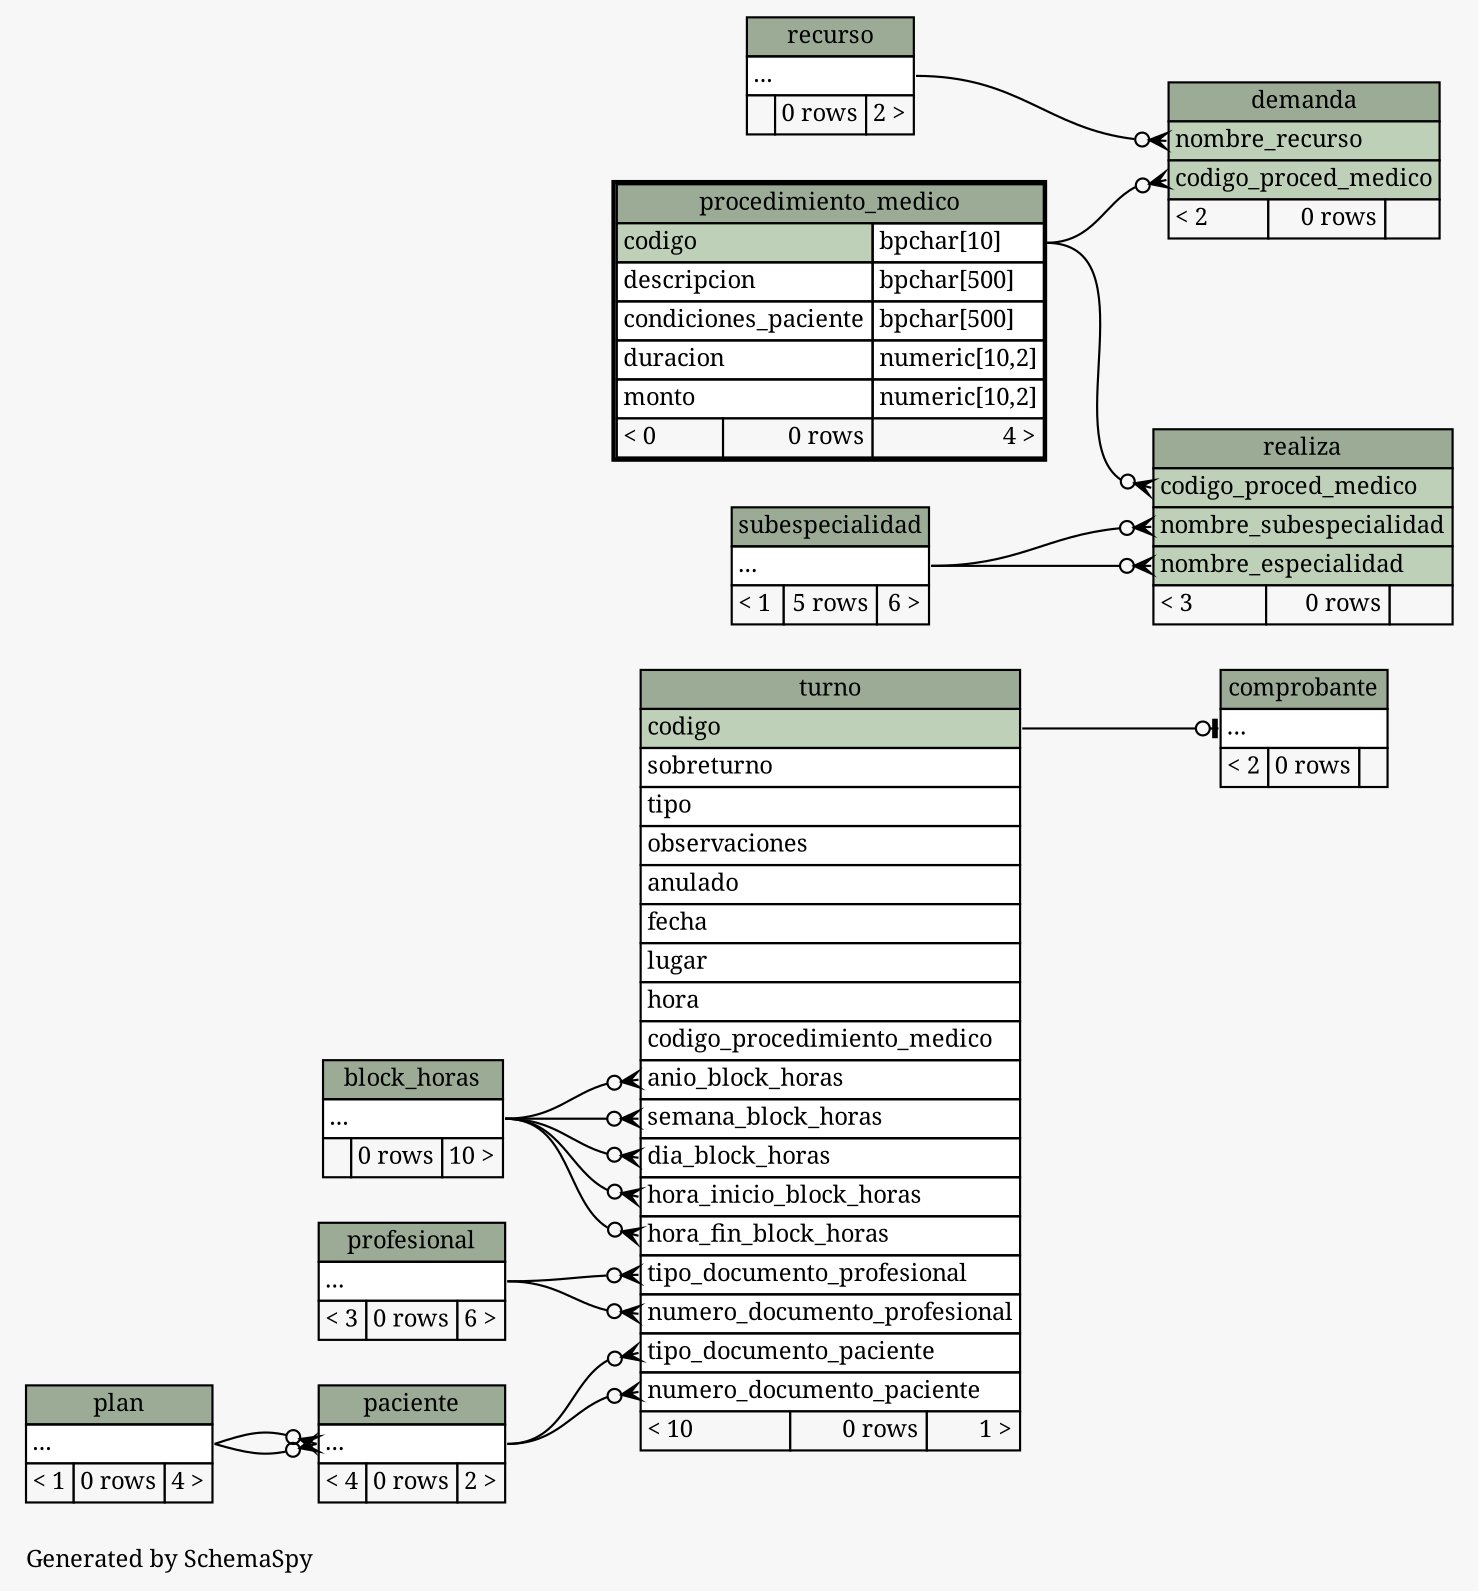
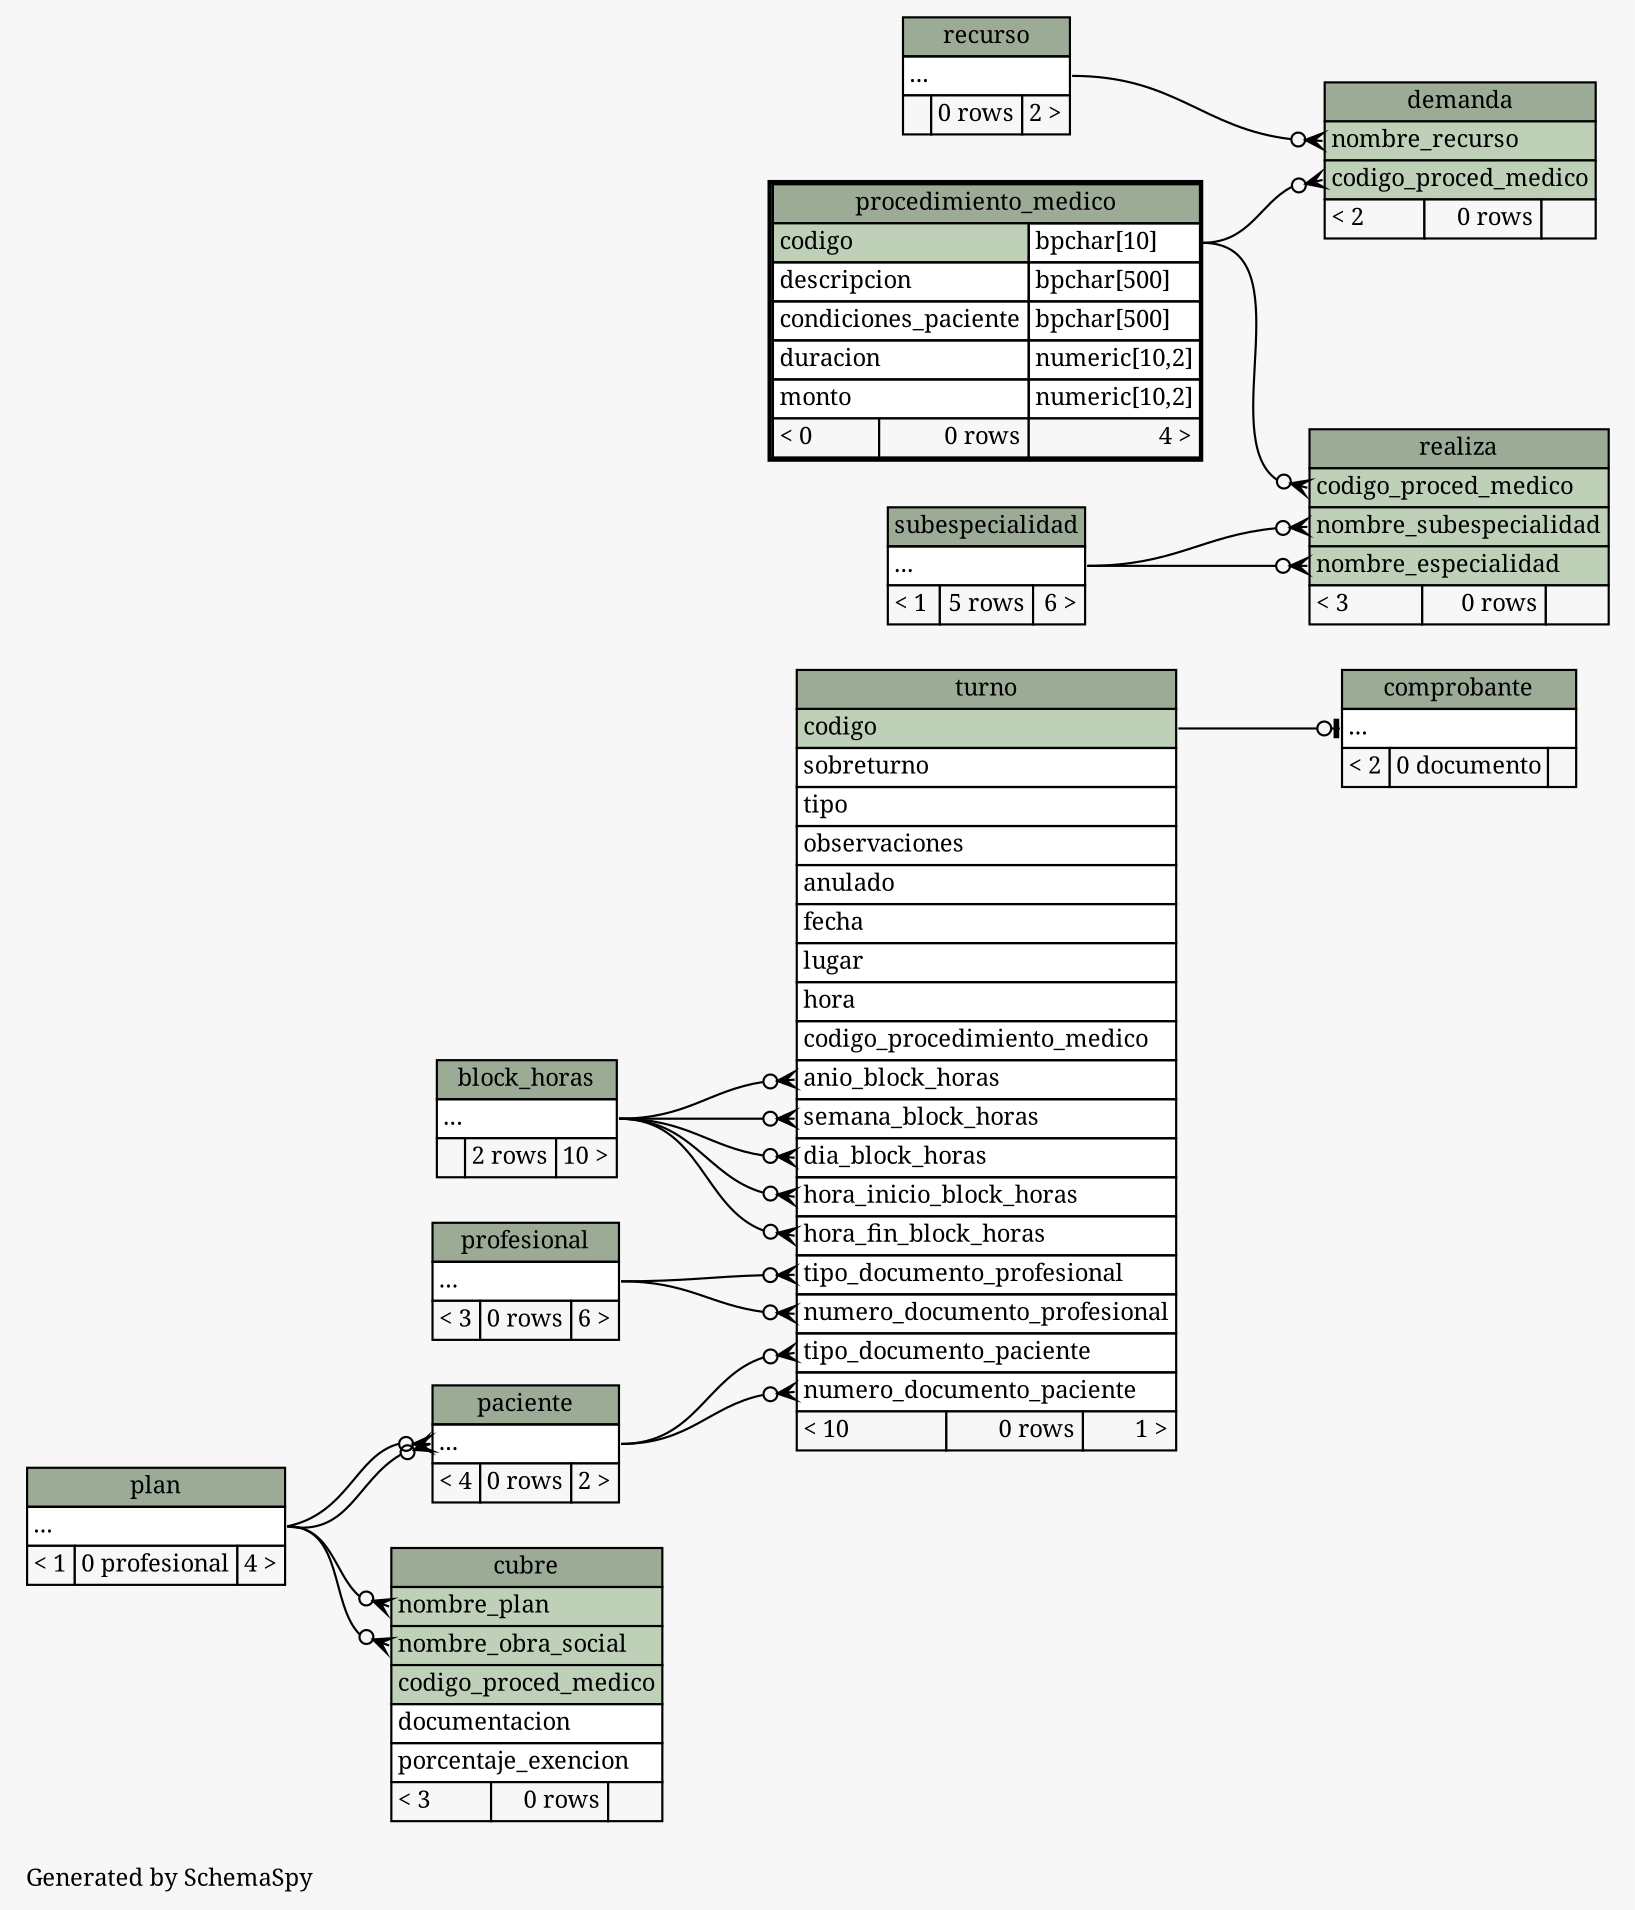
  digraph {
    bgcolor="#f7f7f7"
    fontname="Noto Serif"
    fontsize=11
    label="\nGenerated by SchemaSpy"
    labeljust=l
    nodesep=0.18
    rankdir=RL
    ranksep=0.46
    node [fontname="Noto Serif" fontsize=11 shape=plaintext]
    edge [arrowhead=none arrowsize=0.8 arrowtail=crowodot dir=back fontname="Noto Serif" headport="elipses:e" tailport="elipses:w"]
-   n1 [label=<     <TABLE BORDER="0" CELLBORDER="1" CELLSPACING="0" BGCOLOR="#ffffff">       <TR><TD COLSPAN="3" BGCOLOR="#9bab96" ALIGN="CENTER">comprobante</TD></TR>       <TR><TD PORT="elipses" COLSPAN="3" ALIGN="LEFT">...</TD></TR>       <TR><TD ALIGN="LEFT" BGCOLOR="#f7f7f7">&lt; 2</TD><TD ALIGN="RIGHT" BGCOLOR="#f7f7f7">0 rows</TD><TD ALIGN="RIGHT" BGCOLOR="#f7f7f7">  </TD></TR>     </TABLE>>]
+   n1 [label=<     <TABLE BORDER="0" CELLBORDER="1" CELLSPACING="0" BGCOLOR="#ffffff">       <TR><TD COLSPAN="3" BGCOLOR="#9bab96" ALIGN="CENTER">comprobante</TD></TR>       <TR><TD PORT="elipses" COLSPAN="3" ALIGN="LEFT">...</TD></TR>       <TR><TD ALIGN="LEFT" BGCOLOR="#f7f7f7">&lt; 2</TD><TD ALIGN="RIGHT" BGCOLOR="#f7f7f7">0 documento</TD><TD ALIGN="RIGHT" BGCOLOR="#f7f7f7">  </TD></TR>     </TABLE>>]
    n2 [label=<     <TABLE BORDER="0" CELLBORDER="1" CELLSPACING="0" BGCOLOR="#ffffff">       <TR><TD COLSPAN="3" BGCOLOR="#9bab96" ALIGN="CENTER">turno</TD></TR>       <TR><TD PORT="codigo" COLSPAN="3" BGCOLOR="#bed1b8" ALIGN="LEFT">codigo</TD></TR>       <TR><TD PORT="sobreturno" COLSPAN="3" ALIGN="LEFT">sobreturno</TD></TR>       <TR><TD PORT="tipo" COLSPAN="3" ALIGN="LEFT">tipo</TD></TR>       <TR><TD PORT="observaciones" COLSPAN="3" ALIGN="LEFT">observaciones</TD></TR>       <TR><TD PORT="anulado" COLSPAN="3" ALIGN="LEFT">anulado</TD></TR>       <TR><TD PORT="fecha" COLSPAN="3" ALIGN="LEFT">fecha</TD></TR>       <TR><TD PORT="lugar" COLSPAN="3" ALIGN="LEFT">lugar</TD></TR>       <TR><TD PORT="hora" COLSPAN="3" ALIGN="LEFT">hora</TD></TR>       <TR><TD PORT="codigo_procedimiento_medico" COLSPAN="3" ALIGN="LEFT">codigo_procedimiento_medico</TD></TR>       <TR><TD PORT="anio_block_horas" COLSPAN="3" ALIGN="LEFT">anio_block_horas</TD></TR>       <TR><TD PORT="semana_block_horas" COLSPAN="3" ALIGN="LEFT">semana_block_horas</TD></TR>       <TR><TD PORT="dia_block_horas" COLSPAN="3" ALIGN="LEFT">dia_block_horas</TD></TR>       <TR><TD PORT="hora_inicio_block_horas" COLSPAN="3" ALIGN="LEFT">hora_inicio_block_horas</TD></TR>       <TR><TD PORT="hora_fin_block_horas" COLSPAN="3" ALIGN="LEFT">hora_fin_block_horas</TD></TR>       <TR><TD PORT="tipo_documento_profesional" COLSPAN="3" ALIGN="LEFT">tipo_documento_profesional</TD></TR>       <TR><TD PORT="numero_documento_profesional" COLSPAN="3" ALIGN="LEFT">numero_documento_profesional</TD></TR>       <TR><TD PORT="tipo_documento_paciente" COLSPAN="3" ALIGN="LEFT">tipo_documento_paciente</TD></TR>       <TR><TD PORT="numero_documento_paciente" COLSPAN="3" ALIGN="LEFT">numero_documento_paciente</TD></TR>       <TR><TD ALIGN="LEFT" BGCOLOR="#f7f7f7">&lt; 10</TD><TD ALIGN="RIGHT" BGCOLOR="#f7f7f7">0 rows</TD><TD ALIGN="RIGHT" BGCOLOR="#f7f7f7">1 &gt;</TD></TR>     </TABLE>>]
    n3 [label=<     <TABLE BORDER="0" CELLBORDER="1" CELLSPACING="0" BGCOLOR="#ffffff">       <TR><TD COLSPAN="3" BGCOLOR="#9bab96" ALIGN="CENTER">paciente</TD></TR>       <TR><TD PORT="elipses" COLSPAN="3" ALIGN="LEFT">...</TD></TR>       <TR><TD ALIGN="LEFT" BGCOLOR="#f7f7f7">&lt; 4</TD><TD ALIGN="RIGHT" BGCOLOR="#f7f7f7">0 rows</TD><TD ALIGN="RIGHT" BGCOLOR="#f7f7f7">2 &gt;</TD></TR>     </TABLE>>]
-   n4 [label=<     <TABLE BORDER="0" CELLBORDER="1" CELLSPACING="0" BGCOLOR="#ffffff">       <TR><TD COLSPAN="3" BGCOLOR="#9bab96" ALIGN="CENTER">block_horas</TD></TR>       <TR><TD PORT="elipses" COLSPAN="3" ALIGN="LEFT">...</TD></TR>       <TR><TD ALIGN="LEFT" BGCOLOR="#f7f7f7">  </TD><TD ALIGN="RIGHT" BGCOLOR="#f7f7f7">0 rows</TD><TD ALIGN="RIGHT" BGCOLOR="#f7f7f7">10 &gt;</TD></TR>     </TABLE>>]
+   n4 [label=<     <TABLE BORDER="0" CELLBORDER="1" CELLSPACING="0" BGCOLOR="#ffffff">       <TR><TD COLSPAN="3" BGCOLOR="#9bab96" ALIGN="CENTER">block_horas</TD></TR>       <TR><TD PORT="elipses" COLSPAN="3" ALIGN="LEFT">...</TD></TR>       <TR><TD ALIGN="LEFT" BGCOLOR="#f7f7f7">  </TD><TD ALIGN="RIGHT" BGCOLOR="#f7f7f7">2 rows</TD><TD ALIGN="RIGHT" BGCOLOR="#f7f7f7">10 &gt;</TD></TR>     </TABLE>>]
    n5 [label=<     <TABLE BORDER="0" CELLBORDER="1" CELLSPACING="0" BGCOLOR="#ffffff">       <TR><TD COLSPAN="3" BGCOLOR="#9bab96" ALIGN="CENTER">profesional</TD></TR>       <TR><TD PORT="elipses" COLSPAN="3" ALIGN="LEFT">...</TD></TR>       <TR><TD ALIGN="LEFT" BGCOLOR="#f7f7f7">&lt; 3</TD><TD ALIGN="RIGHT" BGCOLOR="#f7f7f7">0 rows</TD><TD ALIGN="RIGHT" BGCOLOR="#f7f7f7">6 &gt;</TD></TR>     </TABLE>>]
    n6 [label=<     <TABLE BORDER="2" CELLBORDER="1" CELLSPACING="0" BGCOLOR="#ffffff">       <TR><TD COLSPAN="3" BGCOLOR="#9bab96" ALIGN="CENTER">procedimiento_medico</TD></TR>       <TR><TD PORT="codigo" COLSPAN="2" BGCOLOR="#bed1b8" ALIGN="LEFT">codigo</TD><TD PORT="codigo.type" ALIGN="LEFT">bpchar[10]</TD></TR>       <TR><TD PORT="descripcion" COLSPAN="2" ALIGN="LEFT">descripcion</TD><TD PORT="descripcion.type" ALIGN="LEFT">bpchar[500]</TD></TR>       <TR><TD PORT="condiciones_paciente" COLSPAN="2" ALIGN="LEFT">condiciones_paciente</TD><TD PORT="condiciones_paciente.type" ALIGN="LEFT">bpchar[500]</TD></TR>       <TR><TD PORT="duracion" COLSPAN="2" ALIGN="LEFT">duracion</TD><TD PORT="duracion.type" ALIGN="LEFT">numeric[10,2]</TD></TR>       <TR><TD PORT="monto" COLSPAN="2" ALIGN="LEFT">monto</TD><TD PORT="monto.type" ALIGN="LEFT">numeric[10,2]</TD></TR>       <TR><TD ALIGN="LEFT" BGCOLOR="#f7f7f7">&lt; 0</TD><TD ALIGN="RIGHT" BGCOLOR="#f7f7f7">0 rows</TD><TD ALIGN="RIGHT" BGCOLOR="#f7f7f7">4 &gt;</TD></TR>     </TABLE>>]
-   n7 [label=<     <TABLE BORDER="0" CELLBORDER="1" CELLSPACING="0" BGCOLOR="#ffffff">       <TR><TD COLSPAN="3" BGCOLOR="#9bab96" ALIGN="CENTER">plan</TD></TR>       <TR><TD PORT="elipses" COLSPAN="3" ALIGN="LEFT">...</TD></TR>       <TR><TD ALIGN="LEFT" BGCOLOR="#f7f7f7">&lt; 1</TD><TD ALIGN="RIGHT" BGCOLOR="#f7f7f7">0 rows</TD><TD ALIGN="RIGHT" BGCOLOR="#f7f7f7">4 &gt;</TD></TR>     </TABLE>>]
+   n7 [label=<     <TABLE BORDER="0" CELLBORDER="1" CELLSPACING="0" BGCOLOR="#ffffff">       <TR><TD COLSPAN="3" BGCOLOR="#9bab96" ALIGN="CENTER">plan</TD></TR>       <TR><TD PORT="elipses" COLSPAN="3" ALIGN="LEFT">...</TD></TR>       <TR><TD ALIGN="LEFT" BGCOLOR="#f7f7f7">&lt; 1</TD><TD ALIGN="RIGHT" BGCOLOR="#f7f7f7">0 profesional</TD><TD ALIGN="RIGHT" BGCOLOR="#f7f7f7">4 &gt;</TD></TR>     </TABLE>>]
+   n8 [label=<     <TABLE BORDER="0" CELLBORDER="1" CELLSPACING="0" BGCOLOR="#ffffff">       <TR><TD COLSPAN="3" BGCOLOR="#9bab96" ALIGN="CENTER">cubre</TD></TR>       <TR><TD PORT="nombre_plan" COLSPAN="3" BGCOLOR="#bed1b8" ALIGN="LEFT">nombre_plan</TD></TR>       <TR><TD PORT="nombre_obra_social" COLSPAN="3" BGCOLOR="#bed1b8" ALIGN="LEFT">nombre_obra_social</TD></TR>       <TR><TD PORT="codigo_proced_medico" COLSPAN="3" BGCOLOR="#bed1b8" ALIGN="LEFT">codigo_proced_medico</TD></TR>       <TR><TD PORT="documentacion" COLSPAN="3" ALIGN="LEFT">documentacion</TD></TR>       <TR><TD PORT="porcentaje_exencion" COLSPAN="3" ALIGN="LEFT">porcentaje_exencion</TD></TR>       <TR><TD ALIGN="LEFT" BGCOLOR="#f7f7f7">&lt; 3</TD><TD ALIGN="RIGHT" BGCOLOR="#f7f7f7">0 rows</TD><TD ALIGN="RIGHT" BGCOLOR="#f7f7f7">  </TD></TR>     </TABLE>>]
    n9 [label=<     <TABLE BORDER="0" CELLBORDER="1" CELLSPACING="0" BGCOLOR="#ffffff">       <TR><TD COLSPAN="3" BGCOLOR="#9bab96" ALIGN="CENTER">demanda</TD></TR>       <TR><TD PORT="nombre_recurso" COLSPAN="3" BGCOLOR="#bed1b8" ALIGN="LEFT">nombre_recurso</TD></TR>       <TR><TD PORT="codigo_proced_medico" COLSPAN="3" BGCOLOR="#bed1b8" ALIGN="LEFT">codigo_proced_medico</TD></TR>       <TR><TD ALIGN="LEFT" BGCOLOR="#f7f7f7">&lt; 2</TD><TD ALIGN="RIGHT" BGCOLOR="#f7f7f7">0 rows</TD><TD ALIGN="RIGHT" BGCOLOR="#f7f7f7">  </TD></TR>     </TABLE>>]
    n10 [label=<     <TABLE BORDER="0" CELLBORDER="1" CELLSPACING="0" BGCOLOR="#ffffff">       <TR><TD COLSPAN="3" BGCOLOR="#9bab96" ALIGN="CENTER">recurso</TD></TR>       <TR><TD PORT="elipses" COLSPAN="3" ALIGN="LEFT">...</TD></TR>       <TR><TD ALIGN="LEFT" BGCOLOR="#f7f7f7">  </TD><TD ALIGN="RIGHT" BGCOLOR="#f7f7f7">0 rows</TD><TD ALIGN="RIGHT" BGCOLOR="#f7f7f7">2 &gt;</TD></TR>     </TABLE>>]
    n11 [label=<     <TABLE BORDER="0" CELLBORDER="1" CELLSPACING="0" BGCOLOR="#ffffff">       <TR><TD COLSPAN="3" BGCOLOR="#9bab96" ALIGN="CENTER">realiza</TD></TR>       <TR><TD PORT="codigo_proced_medico" COLSPAN="3" BGCOLOR="#bed1b8" ALIGN="LEFT">codigo_proced_medico</TD></TR>       <TR><TD PORT="nombre_subespecialidad" COLSPAN="3" BGCOLOR="#bed1b8" ALIGN="LEFT">nombre_subespecialidad</TD></TR>       <TR><TD PORT="nombre_especialidad" COLSPAN="3" BGCOLOR="#bed1b8" ALIGN="LEFT">nombre_especialidad</TD></TR>       <TR><TD ALIGN="LEFT" BGCOLOR="#f7f7f7">&lt; 3</TD><TD ALIGN="RIGHT" BGCOLOR="#f7f7f7">0 rows</TD><TD ALIGN="RIGHT" BGCOLOR="#f7f7f7">  </TD></TR>     </TABLE>>]
    n12 [label=<     <TABLE BORDER="0" CELLBORDER="1" CELLSPACING="0" BGCOLOR="#ffffff">       <TR><TD COLSPAN="3" BGCOLOR="#9bab96" ALIGN="CENTER">subespecialidad</TD></TR>       <TR><TD PORT="elipses" COLSPAN="3" ALIGN="LEFT">...</TD></TR>       <TR><TD ALIGN="LEFT" BGCOLOR="#f7f7f7">&lt; 1</TD><TD ALIGN="RIGHT" BGCOLOR="#f7f7f7">5 rows</TD><TD ALIGN="RIGHT" BGCOLOR="#f7f7f7">6 &gt;</TD></TR>     </TABLE>>]
    n1 -> n2 [arrowtail=teeodot headport="codigo:e"]
    n2 -> n3 [tailport="numero_documento_paciente:w"]
    n2 -> n3 [tailport="tipo_documento_paciente:w"]
    n2 -> n4 [tailport="anio_block_horas:w"]
    n2 -> n4 [tailport="dia_block_horas:w"]
    n2 -> n4 [tailport="hora_fin_block_horas:w"]
    n2 -> n4 [tailport="hora_inicio_block_horas:w"]
    n2 -> n4 [tailport="semana_block_horas:w"]
    n2 -> n5 [tailport="numero_documento_profesional:w"]
    n2 -> n5 [tailport="tipo_documento_profesional:w"]
    n3 -> n7
    n3 -> n7
+   n8 -> n7 [tailport="nombre_obra_social:w"]
+   n8 -> n7 [tailport="nombre_plan:w"]
    n9 -> n6 [headport="codigo.type:e" tailport="codigo_proced_medico:w"]
    n9 -> n10 [tailport="nombre_recurso:w"]
    n11 -> n6 [headport="codigo.type:e" tailport="codigo_proced_medico:w"]
    n11 -> n12 [tailport="nombre_especialidad:w"]
    n11 -> n12 [tailport="nombre_subespecialidad:w"]
  }
